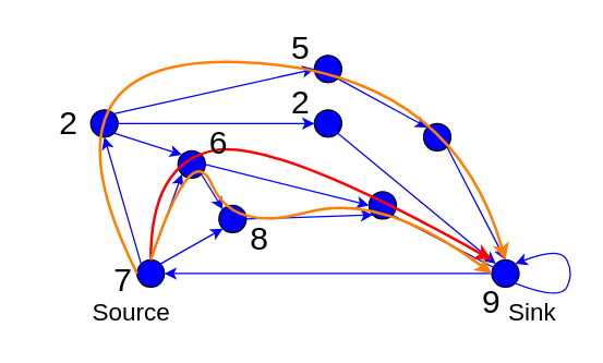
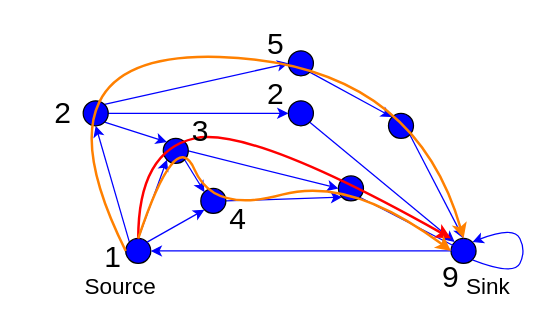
  <mxCell id="0" />
  <mxCell id="1" parent="0" />
  <mxCell id="2" style="edgeStyle=none;html=1;exitX=0.5;exitY=0;exitDx=0;exitDy=0;entryX=0;entryY=1;entryDx=0;entryDy=0;fillColor=#0000FF;strokeColor=#0000FF;" parent="1" source="4" target="12" edge="1"><mxGeometry relative="1" as="geometry" /></mxCell>
  <mxCell id="3" style="edgeStyle=none;html=1;exitX=0;exitY=0;exitDx=0;exitDy=0;entryX=0.5;entryY=1;entryDx=0;entryDy=0;fillColor=#0000FF;strokeColor=#0000FF;" parent="1" source="4" target="16" edge="1"><mxGeometry relative="1" as="geometry" /></mxCell>
  <mxCell id="4" value="" style="ellipse;whiteSpace=wrap;html=1;aspect=fixed;fillColor=#0000FF;fontColor=#ffffff;strokeColor=default;shadow=0;gradientColor=none;" parent="1" vertex="1"><mxGeometry x="100" y="190" width="20" height="20" as="geometry" /></mxCell>
  <mxCell id="5" value="" style="ellipse;whiteSpace=wrap;html=1;aspect=fixed;fillColor=#0000FF;fontColor=#ffffff;strokeColor=default;shadow=0;gradientColor=none;" parent="1" vertex="1"><mxGeometry x="360" y="190" width="20" height="20" as="geometry" /></mxCell>
  <mxCell id="6" style="edgeStyle=none;html=1;exitX=1;exitY=0.5;exitDx=0;exitDy=0;entryX=0;entryY=1;entryDx=0;entryDy=0;fillColor=#0000FF;strokeColor=#0000FF;" parent="1" source="7" target="22" edge="1"><mxGeometry relative="1" as="geometry" /></mxCell>
  <mxCell id="7" value="" style="ellipse;whiteSpace=wrap;html=1;aspect=fixed;fillColor=#0000FF;fontColor=#ffffff;strokeColor=default;shadow=0;gradientColor=none;" parent="1" vertex="1"><mxGeometry x="160" y="150" width="20" height="20" as="geometry" /></mxCell>
  <mxCell id="8" value="" style="endArrow=classic;html=1;fillColor=#0000FF;strokeColor=#0000FF;exitX=0;exitY=0.5;exitDx=0;exitDy=0;entryX=1;entryY=0.5;entryDx=0;entryDy=0;" parent="1" source="5" target="4" edge="1"><mxGeometry width="50" height="50" relative="1" as="geometry"><mxPoint x="210" y="220" as="sourcePoint" /><mxPoint x="260" y="170" as="targetPoint" /></mxGeometry></mxCell>
  <mxCell id="9" value="" style="endArrow=classic;html=1;exitX=1;exitY=0;exitDx=0;exitDy=0;entryX=0;entryY=1;entryDx=0;entryDy=0;fillColor=#0000FF;strokeColor=#0000FF;" parent="1" source="4" target="7" edge="1"><mxGeometry width="50" height="50" relative="1" as="geometry"><mxPoint x="210" y="220" as="sourcePoint" /><mxPoint x="260" y="170" as="targetPoint" /></mxGeometry></mxCell>
  <mxCell id="10" style="edgeStyle=none;html=1;exitX=1;exitY=1;exitDx=0;exitDy=0;entryX=0;entryY=0;entryDx=0;entryDy=0;fillColor=#0000FF;strokeColor=#0000FF;" parent="1" source="12" target="7" edge="1"><mxGeometry relative="1" as="geometry" /></mxCell>
  <mxCell id="11" style="edgeStyle=none;html=1;exitX=1;exitY=0.5;exitDx=0;exitDy=0;entryX=0;entryY=0.5;entryDx=0;entryDy=0;fillColor=#0000FF;strokeColor=#0000FF;" parent="1" source="12" target="22" edge="1"><mxGeometry relative="1" as="geometry" /></mxCell>
  <mxCell id="12" value="" style="ellipse;whiteSpace=wrap;html=1;aspect=fixed;fillColor=#0000FF;fontColor=#ffffff;strokeColor=default;shadow=0;gradientColor=none;" parent="1" vertex="1"><mxGeometry x="130" y="110" width="20" height="20" as="geometry" /></mxCell>
  <mxCell id="13" style="edgeStyle=none;html=1;exitX=1;exitY=0;exitDx=0;exitDy=0;entryX=0;entryY=0.5;entryDx=0;entryDy=0;fillColor=#0000FF;strokeColor=#0000FF;" parent="1" source="16" target="18" edge="1"><mxGeometry relative="1" as="geometry" /></mxCell>
  <mxCell id="14" style="edgeStyle=none;html=1;exitX=1;exitY=0.5;exitDx=0;exitDy=0;entryX=0;entryY=0.5;entryDx=0;entryDy=0;fillColor=#0000FF;strokeColor=#0000FF;" parent="1" source="16" target="20" edge="1"><mxGeometry relative="1" as="geometry" /></mxCell>
  <mxCell id="15" style="edgeStyle=none;html=1;exitX=1;exitY=1;exitDx=0;exitDy=0;entryX=0;entryY=0;entryDx=0;entryDy=0;fillColor=#0000FF;strokeColor=#0000FF;" parent="1" source="16" target="12" edge="1"><mxGeometry relative="1" as="geometry" /></mxCell>
  <mxCell id="16" value="" style="ellipse;whiteSpace=wrap;html=1;aspect=fixed;fillColor=#0000FF;fontColor=#ffffff;strokeColor=default;shadow=0;gradientColor=none;" parent="1" vertex="1"><mxGeometry x="66" y="80" width="20" height="20" as="geometry" /></mxCell>
  <mxCell id="17" style="edgeStyle=none;html=1;exitX=1;exitY=1;exitDx=0;exitDy=0;entryX=0;entryY=0;entryDx=0;entryDy=0;fillColor=#0000FF;strokeColor=#0000FF;" parent="1" source="18" target="24" edge="1"><mxGeometry relative="1" as="geometry" /></mxCell>
  <mxCell id="18" value="" style="ellipse;whiteSpace=wrap;html=1;aspect=fixed;fillColor=#0000FF;fontColor=#ffffff;strokeColor=default;shadow=0;gradientColor=none;" parent="1" vertex="1"><mxGeometry x="230" y="40" width="20" height="20" as="geometry" /></mxCell>
  <mxCell id="19" style="edgeStyle=none;html=1;exitX=1;exitY=1;exitDx=0;exitDy=0;entryX=0;entryY=0;entryDx=0;entryDy=0;fillColor=#0000FF;strokeColor=#0000FF;" parent="1" source="20" target="5" edge="1"><mxGeometry relative="1" as="geometry" /></mxCell>
  <mxCell id="20" value="" style="ellipse;whiteSpace=wrap;html=1;aspect=fixed;fillColor=#0000FF;fontColor=#ffffff;strokeColor=default;shadow=0;gradientColor=none;" parent="1" vertex="1"><mxGeometry x="230" y="80" width="20" height="20" as="geometry" /></mxCell>
  <mxCell id="21" style="edgeStyle=none;html=1;exitX=1;exitY=1;exitDx=0;exitDy=0;fillColor=#0000FF;strokeColor=#0000FF;" parent="1" source="22" edge="1"><mxGeometry relative="1" as="geometry"><mxPoint x="290" y="150" as="sourcePoint" /><mxPoint x="370" y="200" as="targetPoint" /></mxGeometry></mxCell>
  <mxCell id="22" value="" style="ellipse;whiteSpace=wrap;html=1;aspect=fixed;fillColor=#0000FF;fontColor=#ffffff;strokeColor=default;shadow=0;gradientColor=none;" parent="1" vertex="1"><mxGeometry x="270" y="140" width="20" height="20" as="geometry" /></mxCell>
  <mxCell id="23" style="edgeStyle=none;html=1;exitX=1;exitY=1;exitDx=0;exitDy=0;entryX=0.5;entryY=0;entryDx=0;entryDy=0;fillColor=#0000FF;strokeColor=#0000FF;" parent="1" source="24" target="5" edge="1"><mxGeometry relative="1" as="geometry" /></mxCell>
  <mxCell id="24" value="" style="ellipse;whiteSpace=wrap;html=1;aspect=fixed;fillColor=#0000FF;fontColor=#ffffff;strokeColor=default;shadow=0;gradientColor=none;" parent="1" vertex="1"><mxGeometry x="310" y="90" width="20" height="20" as="geometry" /></mxCell>
  <mxCell id="25" value="" style="curved=1;endArrow=classic;html=1;exitX=1;exitY=1;exitDx=0;exitDy=0;entryX=1;entryY=0;entryDx=0;entryDy=0;fillColor=#A9A3FF;strokeColor=#0000FF;" parent="1" source="5" target="5" edge="1"><mxGeometry width="50" height="50" relative="1" as="geometry"><mxPoint x="400" y="250" as="sourcePoint" /><mxPoint x="450" y="200" as="targetPoint" /><Array as="points"><mxPoint x="410" y="220" /><mxPoint x="420" y="200" /><mxPoint x="410" y="180" /></Array></mxGeometry></mxCell>
- <mxCell id="26" value="7" style="text;html=1;strokeColor=none;fillColor=none;align=center;verticalAlign=middle;whiteSpace=wrap;rounded=0;shadow=0;strokeWidth=7;fontSize=24;fontStyle=0" parent="1" vertex="1"><mxGeometry x="70" y="190" width="40" height="30" as="geometry" /></mxCell>
+ <mxCell id="26" value="1" style="text;html=1;strokeColor=none;fillColor=none;align=center;verticalAlign=middle;whiteSpace=wrap;rounded=0;shadow=0;strokeWidth=7;fontSize=24;fontStyle=0" parent="1" vertex="1"><mxGeometry x="70" y="190" width="40" height="30" as="geometry" /></mxCell>
  <mxCell id="27" value="9" style="text;html=1;strokeColor=none;fillColor=none;align=center;verticalAlign=middle;whiteSpace=wrap;rounded=0;shadow=0;strokeWidth=7;fontSize=24;fontStyle=0" parent="1" vertex="1"><mxGeometry x="340" y="206" width="40" height="30" as="geometry" /></mxCell>
  <mxCell id="28" value="Source" style="text;html=1;strokeColor=none;fillColor=none;align=center;verticalAlign=middle;whiteSpace=wrap;rounded=0;shadow=0;fontSize=18;" parent="1" vertex="1"><mxGeometry x="66" y="214" width="60" height="30" as="geometry" /></mxCell>
  <mxCell id="29" value="" style="curved=1;endArrow=classic;html=1;exitX=1;exitY=0;exitDx=0;exitDy=0;fillColor=#d80073;strokeColor=#FF0000;strokeWidth=2;" edge="1" parent="1" source="26"><mxGeometry width="50" height="50" relative="1" as="geometry"><mxPoint x="270" y="180" as="sourcePoint" /><mxPoint x="360" y="190" as="targetPoint" /><Array as="points"><mxPoint x="110" y="120" /><mxPoint x="200" y="100" /></Array></mxGeometry></mxCell>
  <mxCell id="30" value="2&lt;span style=&quot;color: rgba(0 , 0 , 0 , 0) ; font-family: monospace ; font-size: 0px&quot;&gt;%3CmxGraphModel%3E%3Croot%3E%3CmxCell%20id%3D%220%22%2F%3E%3CmxCell%20id%3D%221%22%20parent%3D%220%22%2F%3E%3CmxCell%20id%3D%222%22%20value%3D%221%22%20style%3D%22text%3Bhtml%3D1%3BstrokeColor%3Dnone%3BfillColor%3Dnone%3Balign%3Dcenter%3BverticalAlign%3Dmiddle%3BwhiteSpace%3Dwrap%3Brounded%3D0%3Bshadow%3D0%3BstrokeWidth%3D7%3BfontSize%3D24%3BfontStyle%3D0%22%20vertex%3D%221%22%20parent%3D%221%22%3E%3CmxGeometry%20x%3D%22170%22%20y%3D%22290%22%20width%3D%2240%22%20height%3D%2230%22%20as%3D%22geometry%22%2F%3E%3C%2FmxCell%3E%3C%2Froot%3E%3C%2FmxGraphModel%3E&lt;/span&gt;&lt;span style=&quot;color: rgba(0 , 0 , 0 , 0) ; font-family: monospace ; font-size: 0px&quot;&gt;%3CmxGraphModel%3E%3Croot%3E%3CmxCell%20id%3D%220%22%2F%3E%3CmxCell%20id%3D%221%22%20parent%3D%220%22%2F%3E%3CmxCell%20id%3D%222%22%20value%3D%221%22%20style%3D%22text%3Bhtml%3D1%3BstrokeColor%3Dnone%3BfillColor%3Dnone%3Balign%3Dcenter%3BverticalAlign%3Dmiddle%3BwhiteSpace%3Dwrap%3Brounded%3D0%3Bshadow%3D0%3BstrokeWidth%3D7%3BfontSize%3D24%3BfontStyle%3D0%22%20vertex%3D%221%22%20parent%3D%221%22%3E%3CmxGeometry%20x%3D%22170%22%20y%3D%22290%22%20width%3D%2240%22%20height%3D%2230%22%20as%3D%22geometry%22%2F%3E%3C%2FmxCell%3E%3C%2Froot%3E%3C%2FmxGraphModel%3E&lt;/span&gt;" style="text;html=1;strokeColor=none;fillColor=none;align=center;verticalAlign=middle;whiteSpace=wrap;rounded=0;shadow=0;strokeWidth=7;fontSize=24;fontStyle=0" parent="1" vertex="1"><mxGeometry x="30" y="75" width="40" height="30" as="geometry" /></mxCell>
- <mxCell id="31" value="8" style="text;html=1;strokeColor=none;fillColor=none;align=center;verticalAlign=middle;whiteSpace=wrap;rounded=0;shadow=0;strokeWidth=7;fontSize=24;fontStyle=0" parent="1" vertex="1"><mxGeometry x="170" y="160" width="40" height="30" as="geometry" /></mxCell>
+ <mxCell id="31" value="4" style="text;html=1;strokeColor=none;fillColor=none;align=center;verticalAlign=middle;whiteSpace=wrap;rounded=0;shadow=0;strokeWidth=7;fontSize=24;fontStyle=0" parent="1" vertex="1"><mxGeometry x="170" y="160" width="40" height="30" as="geometry" /></mxCell>
  <mxCell id="32" value="5" style="text;html=1;strokeColor=none;fillColor=none;align=center;verticalAlign=middle;whiteSpace=wrap;rounded=0;shadow=0;strokeWidth=7;fontSize=24;fontStyle=0" parent="1" vertex="1"><mxGeometry x="200" y="20" width="40" height="30" as="geometry" /></mxCell>
  <mxCell id="33" value="2" style="text;html=1;strokeColor=none;fillColor=none;align=center;verticalAlign=middle;whiteSpace=wrap;rounded=0;shadow=0;strokeWidth=7;fontSize=24;fontStyle=0" parent="1" vertex="1"><mxGeometry x="200" y="60" width="40" height="30" as="geometry" /></mxCell>
  <mxCell id="34" value="Sink" style="text;html=1;strokeColor=none;fillColor=none;align=center;verticalAlign=middle;whiteSpace=wrap;rounded=0;shadow=0;fontSize=18;" parent="1" vertex="1"><mxGeometry x="360" y="214" width="60" height="30" as="geometry" /></mxCell>
- <mxCell id="35" value="6" style="text;html=1;strokeColor=none;fillColor=none;align=center;verticalAlign=middle;whiteSpace=wrap;rounded=0;shadow=0;strokeWidth=7;fontSize=24;fontStyle=0" parent="1" vertex="1"><mxGeometry x="140" y="90" width="40" height="30" as="geometry" /></mxCell>
+ <mxCell id="35" value="3" style="text;html=1;strokeColor=none;fillColor=none;align=center;verticalAlign=middle;whiteSpace=wrap;rounded=0;shadow=0;strokeWidth=7;fontSize=24;fontStyle=0" parent="1" vertex="1"><mxGeometry x="140" y="90" width="40" height="30" as="geometry" /></mxCell>
  <mxCell id="36" value="" style="curved=1;endArrow=classic;html=1;fillColor=#60a917;strokeColor=#FF8000;strokeWidth=2;exitX=0.75;exitY=0.333;exitDx=0;exitDy=0;exitPerimeter=0;" edge="1" parent="1" source="26"><mxGeometry width="50" height="50" relative="1" as="geometry"><mxPoint x="110" y="190" as="sourcePoint" /><mxPoint x="370" y="190" as="targetPoint" /><Array as="points"><mxPoint x="20" y="40" /><mxPoint x="330" y="50" /></Array></mxGeometry></mxCell>
  <mxCell id="37" value="" style="curved=1;endArrow=classic;html=1;fillColor=#60a917;strokeColor=#FF8000;strokeWidth=2;exitX=1;exitY=0;exitDx=0;exitDy=0;" edge="1" parent="1" source="26"><mxGeometry width="50" height="50" relative="1" as="geometry"><mxPoint x="85" y="90" as="sourcePoint" /><mxPoint x="360" y="200" as="targetPoint" /><Array as="points"><mxPoint x="140" y="100" /><mxPoint x="170" y="170" /><mxPoint x="280" y="140" /></Array></mxGeometry></mxCell>
